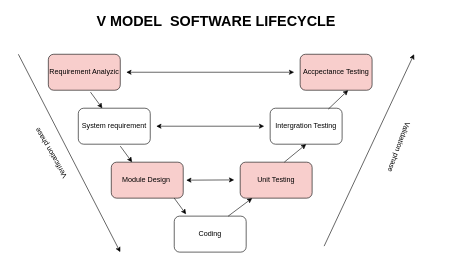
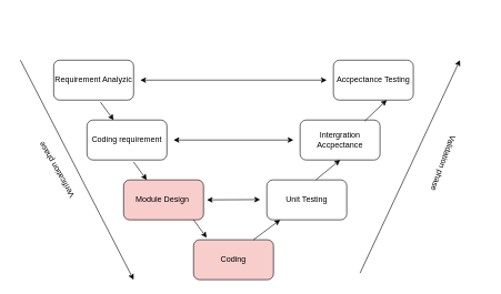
  <mxCell id="0" />
  <mxCell id="1" parent="0" />
- <mxCell id="2" value="Requirement Analyzic" style="rounded=1;whiteSpace=wrap;html=1;fillColor=#f8cecc;" vertex="1" parent="1"><mxGeometry x="80" y="90" width="120" height="60" as="geometry" /></mxCell>
- <mxCell id="3" value="System requirement" style="rounded=1;whiteSpace=wrap;html=1;" vertex="1" parent="1"><mxGeometry x="130" y="180" width="120" height="60" as="geometry" /></mxCell>
+ <mxCell id="2" value="Requirement Analyzic" style="rounded=1;whiteSpace=wrap;html=1;" vertex="1" parent="1"><mxGeometry x="80" y="90" width="120" height="60" as="geometry" /></mxCell>
+ <mxCell id="3" value="Coding requirement" style="rounded=1;whiteSpace=wrap;html=1;" vertex="1" parent="1"><mxGeometry x="130" y="180" width="120" height="60" as="geometry" /></mxCell>
  <mxCell id="4" value="Module Design&amp;nbsp;" style="rounded=1;whiteSpace=wrap;html=1;fillColor=#f8cecc;" vertex="1" parent="1"><mxGeometry x="185" y="270" width="120" height="60" as="geometry" /></mxCell>
- <mxCell id="5" value="Coding" style="rounded=1;whiteSpace=wrap;html=1;" vertex="1" parent="1"><mxGeometry x="290" y="360" width="120" height="60" as="geometry" /></mxCell>
- <mxCell id="6" value="Unit Testing" style="rounded=1;whiteSpace=wrap;html=1;fillColor=#f8cecc;" vertex="1" parent="1"><mxGeometry x="400" y="270" width="120" height="60" as="geometry" /></mxCell>
- <mxCell id="7" value="Intergration Testing" style="rounded=1;whiteSpace=wrap;html=1;" vertex="1" parent="1"><mxGeometry x="450" y="180" width="120" height="60" as="geometry" /></mxCell>
- <mxCell id="8" value="Accpectance Testing" style="rounded=1;whiteSpace=wrap;html=1;fillColor=#f8cecc;" vertex="1" parent="1"><mxGeometry x="500" y="90" width="120" height="60" as="geometry" /></mxCell>
+ <mxCell id="5" value="Coding" style="rounded=1;whiteSpace=wrap;html=1;fillColor=#f8cecc;" vertex="1" parent="1"><mxGeometry x="290" y="360" width="120" height="60" as="geometry" /></mxCell>
+ <mxCell id="6" value="Unit Testing" style="rounded=1;whiteSpace=wrap;html=1;" vertex="1" parent="1"><mxGeometry x="400" y="270" width="120" height="60" as="geometry" /></mxCell>
+ <mxCell id="7" value="Intergration Accpectance" style="rounded=1;whiteSpace=wrap;html=1;" vertex="1" parent="1"><mxGeometry x="450" y="180" width="120" height="60" as="geometry" /></mxCell>
+ <mxCell id="8" value="Accpectance Testing" style="rounded=1;whiteSpace=wrap;html=1;" vertex="1" parent="1"><mxGeometry x="500" y="90" width="120" height="60" as="geometry" /></mxCell>
  <mxCell id="9" value="" style="endArrow=classic;html=1;" edge="1" parent="1"><mxGeometry width="50" height="50" relative="1" as="geometry"><mxPoint x="30" y="90" as="sourcePoint" /><mxPoint x="200" y="420" as="targetPoint" /></mxGeometry></mxCell>
  <mxCell id="10" value="" style="endArrow=classic;html=1;" edge="1" parent="1"><mxGeometry width="50" height="50" relative="1" as="geometry"><mxPoint x="540" y="410" as="sourcePoint" /><mxPoint x="690" y="90" as="targetPoint" /></mxGeometry></mxCell>
  <mxCell id="11" value="Verification phase" style="text;html=1;strokeColor=none;fillColor=none;align=center;verticalAlign=middle;whiteSpace=wrap;rounded=0;rotation=-120;" vertex="1" parent="1"><mxGeometry x="20" y="240" width="130" height="30" as="geometry" /></mxCell>
  <mxCell id="12" value="Validation phase" style="text;html=1;strokeColor=none;fillColor=none;align=center;verticalAlign=middle;whiteSpace=wrap;rounded=0;rotation=110;" vertex="1" parent="1"><mxGeometry x="600" y="230" width="130" height="30" as="geometry" /></mxCell>
  <mxCell id="13" value="" style="endArrow=classic;startArrow=classic;html=1;" edge="1" parent="1"><mxGeometry width="50" height="50" relative="1" as="geometry"><mxPoint x="210" y="120" as="sourcePoint" /><mxPoint x="490" y="120" as="targetPoint" /></mxGeometry></mxCell>
  <mxCell id="14" value="" style="endArrow=classic;startArrow=classic;html=1;" edge="1" parent="1"><mxGeometry width="50" height="50" relative="1" as="geometry"><mxPoint x="260" y="210" as="sourcePoint" /><mxPoint x="440" y="210" as="targetPoint" /></mxGeometry></mxCell>
  <mxCell id="15" value="" style="endArrow=classic;startArrow=classic;html=1;" edge="1" parent="1"><mxGeometry width="50" height="50" relative="1" as="geometry"><mxPoint x="310" y="300" as="sourcePoint" /><mxPoint x="390" y="299.58" as="targetPoint" /></mxGeometry></mxCell>
  <mxCell id="16" value="" style="endArrow=classic;html=1;exitX=0.586;exitY=1.053;exitDx=0;exitDy=0;exitPerimeter=0;" edge="1" parent="1" source="2"><mxGeometry width="50" height="50" relative="1" as="geometry"><mxPoint x="370" y="290" as="sourcePoint" /><mxPoint x="170" y="180" as="targetPoint" /></mxGeometry></mxCell>
  <mxCell id="17" value="" style="endArrow=classic;html=1;exitX=0.586;exitY=1.053;exitDx=0;exitDy=0;exitPerimeter=0;" edge="1" parent="1"><mxGeometry width="50" height="50" relative="1" as="geometry"><mxPoint x="200" y="243.18" as="sourcePoint" /><mxPoint x="219.68" y="270" as="targetPoint" /></mxGeometry></mxCell>
  <mxCell id="18" value="" style="endArrow=classic;html=1;exitX=0.586;exitY=1.053;exitDx=0;exitDy=0;exitPerimeter=0;" edge="1" parent="1"><mxGeometry width="50" height="50" relative="1" as="geometry"><mxPoint x="290" y="330" as="sourcePoint" /><mxPoint x="309.68" y="356.82" as="targetPoint" /></mxGeometry></mxCell>
  <mxCell id="19" value="" style="endArrow=classic;html=1;exitX=0.75;exitY=0;exitDx=0;exitDy=0;" edge="1" parent="1" source="5"><mxGeometry width="50" height="50" relative="1" as="geometry"><mxPoint x="380" y="375" as="sourcePoint" /><mxPoint x="420" y="330" as="targetPoint" /></mxGeometry></mxCell>
  <mxCell id="20" value="" style="endArrow=classic;html=1;exitX=0.614;exitY=-0.003;exitDx=0;exitDy=0;exitPerimeter=0;" edge="1" parent="1" source="6"><mxGeometry width="50" height="50" relative="1" as="geometry"><mxPoint x="460" y="290" as="sourcePoint" /><mxPoint x="510" y="240" as="targetPoint" /></mxGeometry></mxCell>
  <mxCell id="21" value="" style="endArrow=classic;html=1;exitX=0.808;exitY=0.025;exitDx=0;exitDy=0;exitPerimeter=0;" edge="1" parent="1" source="7"><mxGeometry width="50" height="50" relative="1" as="geometry"><mxPoint x="530" y="200" as="sourcePoint" /><mxPoint x="580" y="150" as="targetPoint" /></mxGeometry></mxCell>
- <mxCell id="22" value="&lt;h1&gt;&lt;b&gt;V MODEL&amp;nbsp; SOFTWARE LIFECYCLE&lt;/b&gt;&lt;/h1&gt;" style="text;html=1;strokeColor=none;fillColor=none;align=center;verticalAlign=middle;whiteSpace=wrap;rounded=0;" vertex="1" parent="1"><mxGeometry x="150" y="20" width="420" height="30" as="geometry" /></mxCell>
